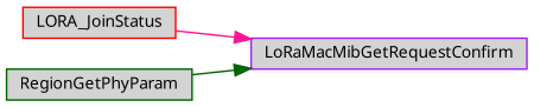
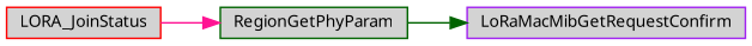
  digraph {
    fontname="Noto Sans"
    rankdir=LR
    node [fillcolor=lightgrey fontname="Noto Sans" fontsize=10 shape=record style=filled]
    edge [fontname="Noto Sans" fontsize=10 labelfontname=Helvetica labelfontsize=10 style=solid]
    n1 [color=red fontcolor=black height=0.2 label=LORA_JoinStatus width=0.4]
    n2 [color=purple height=0.2 label=LoRaMacMibGetRequestConfirm width=0.4]
    n3 [color=darkgreen height=0.2 label=RegionGetPhyParam width=0.4]
-   n1 -> n2 [color=deeppink]
+   n1 -> n3 [color=deeppink]
    n3 -> n2 [color=darkgreen]
  }
